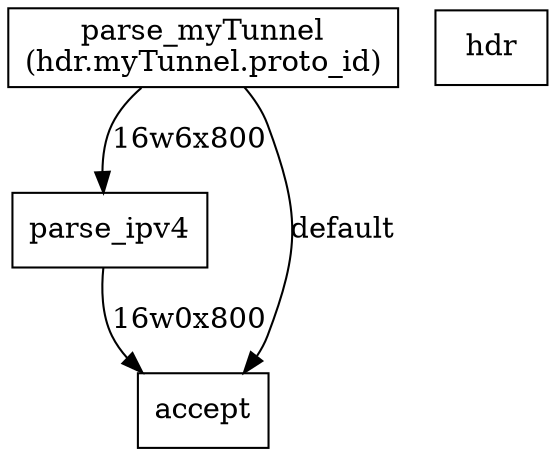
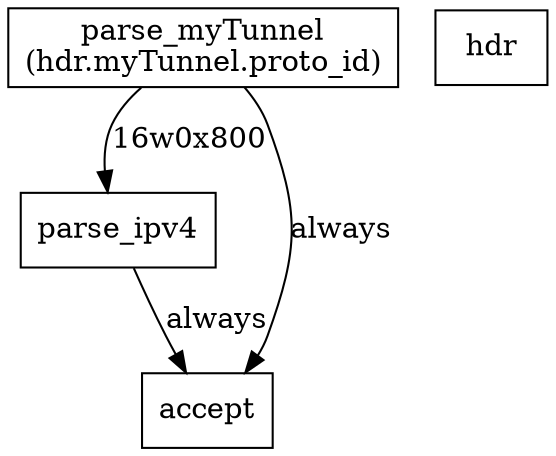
  digraph {
    node [shape=rectangle]
    n1 [label="parse_myTunnel\n(hdr.myTunnel.proto_id)"]
    n2 [label=parse_ipv4]
    n3 [label=accept]
    n4 [label=hdr]
-   n1 -> n2 [label="16w6x800"]
-   n1 -> n3 [label=default]
-   n2 -> n3 [label="16w0x800"]
+   n1 -> n2 [label="16w0x800"]
+   n1 -> n3 [label=always]
+   n2 -> n3 [label=always]
  }
